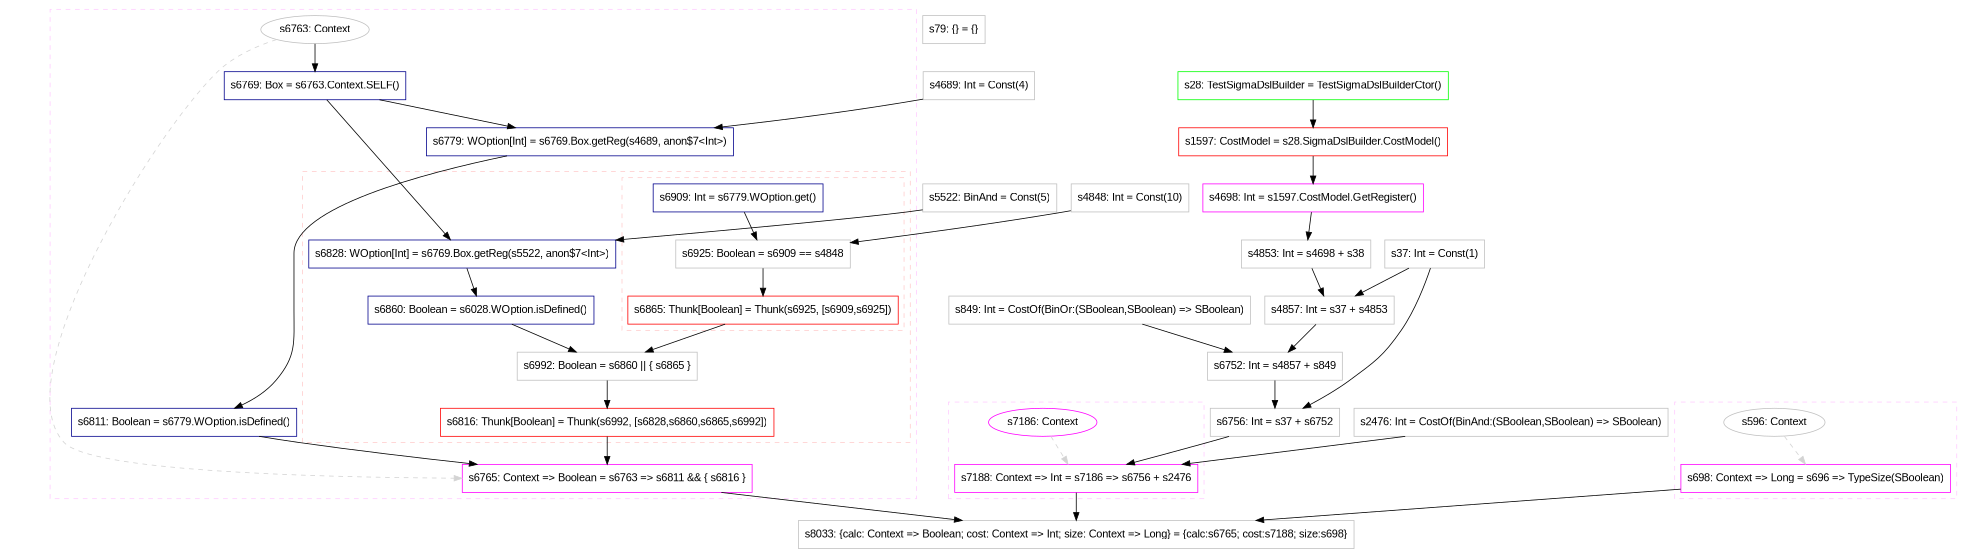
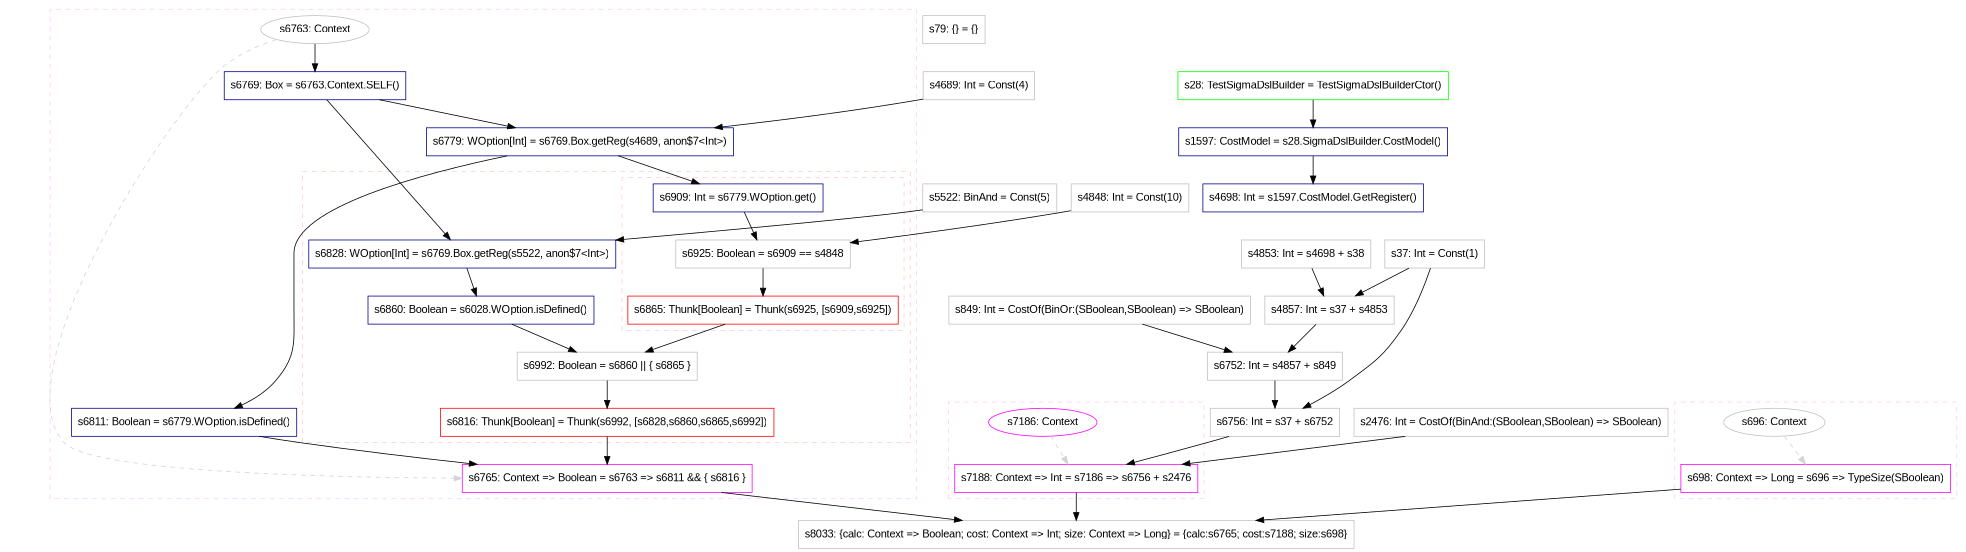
  digraph {
    concentrate=true
    fontname="Liberation Sans"
    node [color=gray fillcolor=white fontname="Liberation Sans" shape=box style=filled]
    edge [fontname="Liberation Sans" style=solid]
    n1 [label="s6763: Context" shape=oval]
    n2 [color=magenta label="s6765: Context => Boolean = s6763 => s6811 && { s6816 }"]
    n3 [color=red label="s6816: Thunk[Boolean] = Thunk(s6992, [s6828,s6860,s6865,s6992])"]
    n4 [color=red label="s6865: Thunk[Boolean] = Thunk(s6925, [s6909,s6925])"]
    n5 [color=darkblue label="s6909: Int = s6779.WOption.get()"]
    n6 [label="s6925: Boolean = s6909 == s4848"]
    n7 [color=darkblue label="s6828: WOption[Int] = s6769.Box.getReg(s5522, anon$7<Int>)"]
    n8 [color=darkblue label="s6860: Boolean = s6028.WOption.isDefined()"]
    n9 [label="s6992: Boolean = s6860 || { s6865 }"]
    n10 [color=darkblue label="s6769: Box = s6763.Context.SELF()"]
    n11 [color=darkblue label="s6779: WOption[Int] = s6769.Box.getReg(s4689, anon$7<Int>)"]
    n12 [color=darkblue label="s6811: Boolean = s6779.WOption.isDefined()"]
    n13 [color=magenta label="s7186: Context" shape=oval]
    n14 [color=magenta label="s7188: Context => Int = s7186 => s6756 + s2476"]
-   n15 [label="s596: Context" shape=oval]
+   n15 [label="s696: Context" shape=oval]
    n16 [color=magenta label="s698: Context => Long = s696 => TypeSize(SBoolean)"]
    n17 [label="s8033: {calc: Context => Boolean; cost: Context => Int; size: Context => Long} = {calc:s6765; cost:s7188; size:s698}"]
    n18 [label="s4689: Int = Const(4)"]
    n19 [label="s5522: BinAnd = Const(5)"]
    n20 [label="s4848: Int = Const(10)"]
    n21 [label="s37: Int = Const(1)"]
    n22 [label="s4857: Int = s37 + s4853"]
    n23 [label="s6756: Int = s37 + s6752"]
    n24 [label="s6752: Int = s4857 + s849"]
    n25 [color=green label="s28: TestSigmaDslBuilder = TestSigmaDslBuilderCtor()"]
-   n26 [color=red label="s1597: CostModel = s28.SigmaDslBuilder.CostModel()"]
-   n27 [color=magenta label="s4698: Int = s1597.CostModel.GetRegister()"]
+   n26 [color=darkblue label="s1597: CostModel = s28.SigmaDslBuilder.CostModel()"]
+   n27 [color=darkblue label="s4698: Int = s1597.CostModel.GetRegister()"]
    n28 [label="s4853: Int = s4698 + s38"]
    n29 [label="s849: Int = CostOf(BinOr:(SBoolean,SBoolean) => SBoolean)"]
    n30 [label="s2476: Int = CostOf(BinAnd:(SBoolean,SBoolean) => SBoolean)"]
    n31 [label="s79: {} = {}"]
    subgraph cluster_1 {
      color="#FFCCFF"
      style=dashed
      n10
      n11
      n12
      subgraph sub_2 {
        color="#FFCCFF"
        rank=source
        style=dashed
        n1
      }
      subgraph sub_3 {
        color="#FFCCFF"
        rank=sink
        style=dashed
        n2
      }
      subgraph cluster_4 {
        color="#FFCCCC"
        style=dashed
        n7
        n8
        n9
        subgraph sub_5 {
          color="#FFCCCC"
          rank=sink
          style=dashed
          n3
        }
        subgraph cluster_6 {
          color="#FFCCCC"
          style=dashed
          n5
          n6
          subgraph sub_7 {
            color="#FFCCCC"
            rank=sink
            style=dashed
            n4
          }
        }
      }
    }
    subgraph cluster_8 {
      color="#FFCCFF"
      style=dashed
      subgraph sub_9 {
        color="#FFCCFF"
        rank=source
        style=dashed
        n13
      }
      subgraph sub_10 {
        color="#FFCCFF"
        rank=sink
        style=dashed
        n14
      }
    }
    subgraph cluster_11 {
      color="#FFCCFF"
      style=dashed
      subgraph sub_12 {
        color="#FFCCFF"
        rank=source
        style=dashed
        n15
      }
      subgraph sub_13 {
        color="#FFCCFF"
        rank=sink
        style=dashed
        n16
      }
    }
    n1 -> n2 [color=lightgray style=dashed weight=0]
    n1 -> n10
    n2 -> n17
    n3 -> n2
    n4 -> n9
    n5 -> n6
    n6 -> n4
    n7 -> n8
    n8 -> n9
    n9 -> n3
    n10 -> n7
    n10 -> n11
+   n11 -> n5
    n11 -> n12
    n12 -> n2
    n13 -> n14 [color=lightgray style=dashed weight=0]
    n14 -> n17
    n15 -> n16 [color=lightgray style=dashed weight=0]
    n16 -> n17
    n18 -> n11
    n19 -> n7
    n20 -> n6
    n21 -> n22
    n21 -> n23
    n22 -> n24
    n23 -> n14
    n24 -> n23
    n25 -> n26
    n26 -> n27
-   n27 -> n28
    n28 -> n22
    n29 -> n24
    n30 -> n14
  }
